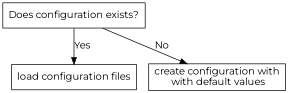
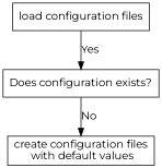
  digraph {
    fontname=Montserrat
    node [fontname=Montserrat shape=rectangle]
    edge [fontname=Montserrat]
    n1 [label="Does configuration exists?"]
    n2 [label="load configuration files"]
-   n3 [label="create configuration with\n with default values"]
-   n1 -> n2 [label=Yes weight=100]
+   n3 [label="create configuration files\n with default values"]
+   n2 -> n1 [label=Yes weight=100]
    n1 -> n3 [label=No]
  }
